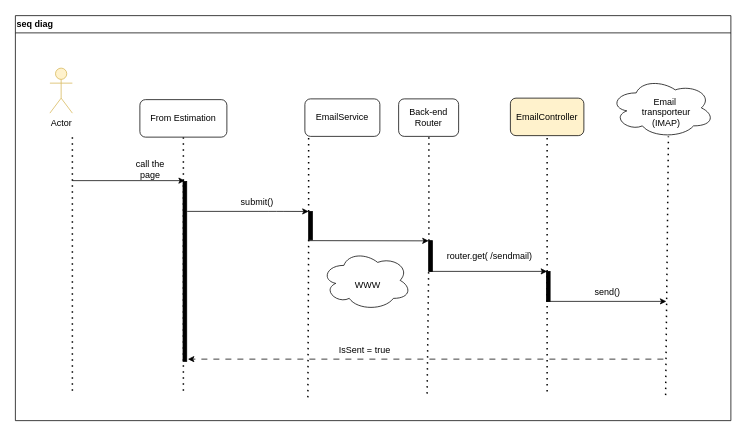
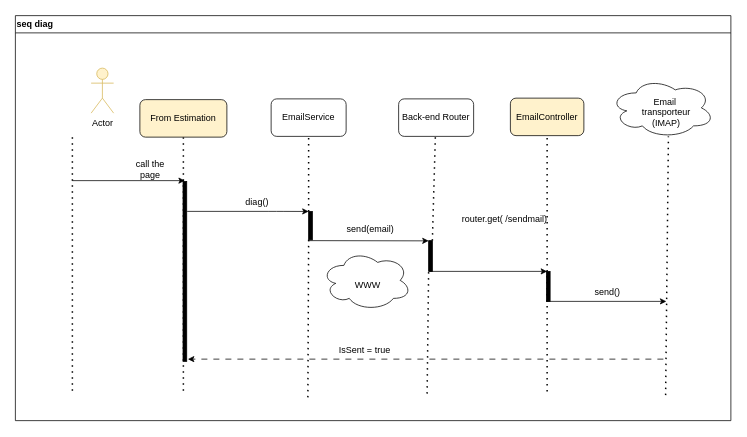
  <mxCell id="0" />
  <mxCell id="1" parent="0" />
- <mxCell id="2" value="Actor" style="shape=umlActor;verticalLabelPosition=bottom;verticalAlign=top;html=1;outlineConnect=0;fillColor=#fff2cc;strokeColor=#d6b656;" parent="1" vertex="1"><mxGeometry x="66" y="90" width="30" height="60" as="geometry" /></mxCell>
+ <mxCell id="2" value="Actor" style="shape=umlActor;verticalLabelPosition=bottom;verticalAlign=top;html=1;outlineConnect=0;fillColor=#fff2cc;strokeColor=#d6b656;" parent="1" vertex="1"><mxGeometry x="121" y="90" width="30" height="60" as="geometry" /></mxCell>
  <mxCell id="3" value="seq diag" style="swimlane;whiteSpace=wrap;html=1;align=left;" parent="1" vertex="1"><mxGeometry x="20" y="20" width="954" height="540" as="geometry" /></mxCell>
  <mxCell id="4" value="" style="endArrow=none;dashed=1;html=1;dashPattern=1 3;strokeWidth=2;entryX=0.5;entryY=1;entryDx=0;entryDy=0;" parent="3" target="9" edge="1"><mxGeometry width="50" height="50" relative="1" as="geometry"><mxPoint x="224" y="500" as="sourcePoint" /><mxPoint x="231" y="161" as="targetPoint" /></mxGeometry></mxCell>
  <mxCell id="5" value="" style="endArrow=none;dashed=1;html=1;dashPattern=1 3;strokeWidth=2;startArrow=none;" parent="3" edge="1" source="25"><mxGeometry width="50" height="50" relative="1" as="geometry"><mxPoint x="391" y="501" as="sourcePoint" /><mxPoint x="391" y="161" as="targetPoint" /></mxGeometry></mxCell>
  <mxCell id="6" value="" style="endArrow=none;dashed=1;html=1;dashPattern=1 3;strokeWidth=2;startArrow=none;" parent="3" target="7" edge="1" source="27"><mxGeometry width="50" height="50" relative="1" as="geometry"><mxPoint x="551" y="501" as="sourcePoint" /><mxPoint x="551" y="161" as="targetPoint" /></mxGeometry></mxCell>
- <mxCell id="7" value="Back-end Router" style="rounded=1;whiteSpace=wrap;html=1;" parent="3" vertex="1"><mxGeometry x="511" y="111" width="80" height="50" as="geometry" /></mxCell>
- <mxCell id="8" value="EmailService" style="rounded=1;whiteSpace=wrap;html=1;" parent="3" vertex="1"><mxGeometry x="386" y="111" width="100" height="50" as="geometry" /></mxCell>
- <mxCell id="9" value="From Estimation" style="rounded=1;whiteSpace=wrap;html=1;" parent="3" vertex="1"><mxGeometry x="166" y="112" width="116" height="50" as="geometry" /></mxCell>
+ <mxCell id="7" value="Back-end Router" style="rounded=1;whiteSpace=wrap;html=1;" parent="3" vertex="1"><mxGeometry x="511" y="111" width="100" height="50" as="geometry" /></mxCell>
+ <mxCell id="8" value="EmailService" style="rounded=1;whiteSpace=wrap;html=1;" parent="3" vertex="1"><mxGeometry x="341" y="111" width="100" height="50" as="geometry" /></mxCell>
+ <mxCell id="9" value="From Estimation" style="rounded=1;whiteSpace=wrap;html=1;fillColor=#fff2cc;" parent="3" vertex="1"><mxGeometry x="166" y="112" width="116" height="50" as="geometry" /></mxCell>
  <mxCell id="10" value="call the page" style="text;html=1;strokeColor=none;fillColor=none;align=center;verticalAlign=middle;whiteSpace=wrap;rounded=0;" parent="3" vertex="1"><mxGeometry x="150" y="190" width="60" height="30" as="geometry" /></mxCell>
- <mxCell id="11" value="submit()" style="text;html=1;align=center;verticalAlign=middle;resizable=0;points=[];autosize=1;strokeColor=none;fillColor=none;" parent="3" vertex="1"><mxGeometry x="291" y="236" width="61" height="26" as="geometry" /></mxCell>
+ <mxCell id="11" value="diag()" style="text;html=1;align=center;verticalAlign=middle;resizable=0;points=[];autosize=1;strokeColor=none;fillColor=none;" parent="3" vertex="1"><mxGeometry x="291" y="236" width="61" height="26" as="geometry" /></mxCell>
  <mxCell id="12" value="" style="endArrow=none;dashed=1;html=1;dashPattern=1 3;strokeWidth=2;" parent="3" target="13" edge="1"><mxGeometry width="50" height="50" relative="1" as="geometry"><mxPoint x="709" y="501" as="sourcePoint" /><mxPoint x="651" y="141" as="targetPoint" /></mxGeometry></mxCell>
  <mxCell id="13" value="EmailController" style="rounded=1;whiteSpace=wrap;html=1;fillColor=#fff2cc;" parent="3" vertex="1"><mxGeometry x="660" y="110" width="98" height="50" as="geometry" /></mxCell>
  <mxCell id="14" value="" style="endArrow=none;dashed=1;html=1;dashPattern=1 3;strokeWidth=2;startArrow=none;" parent="3" edge="1"><mxGeometry width="50" height="50" relative="1" as="geometry"><mxPoint x="867" y="506" as="sourcePoint" /><mxPoint x="870.73" y="161" as="targetPoint" /></mxGeometry></mxCell>
+ <mxCell id="15" value="send(email)" style="text;html=1;align=center;verticalAlign=middle;resizable=0;points=[];autosize=1;strokeColor=none;fillColor=none;" parent="3" vertex="1"><mxGeometry x="432" y="272" width="81" height="26" as="geometry" /></mxCell>
  <mxCell id="16" value="" style="endArrow=classic;html=1;" parent="3" edge="1"><mxGeometry width="50" height="50" relative="1" as="geometry"><mxPoint x="552" y="341" as="sourcePoint" /><mxPoint x="709" y="341" as="targetPoint" /></mxGeometry></mxCell>
  <mxCell id="17" value="" style="ellipse;shape=cloud;whiteSpace=wrap;html=1;" parent="3" vertex="1"><mxGeometry x="408" y="313" width="120" height="80" as="geometry" /></mxCell>
  <mxCell id="18" value="WWW" style="text;html=1;strokeColor=none;fillColor=none;align=center;verticalAlign=middle;whiteSpace=wrap;rounded=0;" parent="3" vertex="1"><mxGeometry x="440" y="344" width="60" height="30" as="geometry" /></mxCell>
  <mxCell id="19" value="" style="endArrow=classic;html=1;" parent="3" edge="1"><mxGeometry width="50" height="50" relative="1" as="geometry"><mxPoint x="708" y="381" as="sourcePoint" /><mxPoint x="868" y="381" as="targetPoint" /></mxGeometry></mxCell>
  <mxCell id="20" value="" style="html=1;points=[];perimeter=orthogonalPerimeter;fillColor=strokeColor;" parent="3" vertex="1"><mxGeometry x="223.5" y="221" width="5" height="240" as="geometry" /></mxCell>
- <mxCell id="21" value="router.get( /sendmail)" style="text;html=1;strokeColor=none;fillColor=none;align=center;verticalAlign=middle;whiteSpace=wrap;rounded=0;" parent="3" vertex="1"><mxGeometry x="565" y="306" width="135" height="30" as="geometry" /></mxCell>
+ <mxCell id="21" value="router.get( /sendmail)" style="text;html=1;strokeColor=none;fillColor=none;align=center;verticalAlign=middle;whiteSpace=wrap;rounded=0;" parent="3" vertex="1"><mxGeometry x="585" y="256" width="135" height="30" as="geometry" /></mxCell>
  <mxCell id="22" value="IsSent = true" style="text;html=1;strokeColor=none;fillColor=none;align=center;verticalAlign=middle;whiteSpace=wrap;rounded=0;" parent="3" vertex="1"><mxGeometry x="421" y="431" width="90" height="30" as="geometry" /></mxCell>
  <mxCell id="23" value="" style="endArrow=classic;html=1;entryX=0.014;entryY=0.008;entryDx=0;entryDy=0;entryPerimeter=0;" edge="1" parent="3" target="27"><mxGeometry width="50" height="50" relative="1" as="geometry"><mxPoint x="391" y="300" as="sourcePoint" /><mxPoint x="550" y="300" as="targetPoint" /></mxGeometry></mxCell>
  <mxCell id="24" value="" style="endArrow=none;dashed=1;html=1;dashPattern=1 3;strokeWidth=2;" edge="1" parent="3" target="25"><mxGeometry width="50" height="50" relative="1" as="geometry"><mxPoint x="390" y="509" as="sourcePoint" /><mxPoint x="451" y="181" as="targetPoint" /></mxGeometry></mxCell>
  <mxCell id="25" value="" style="html=1;points=[];perimeter=orthogonalPerimeter;fillColor=strokeColor;" parent="3" vertex="1"><mxGeometry x="391" y="261" width="5" height="38" as="geometry" /></mxCell>
  <mxCell id="26" value="" style="endArrow=none;dashed=1;html=1;dashPattern=1 3;strokeWidth=2;" edge="1" parent="3" target="27"><mxGeometry width="50" height="50" relative="1" as="geometry"><mxPoint x="549" y="504" as="sourcePoint" /><mxPoint x="611" y="181" as="targetPoint" /></mxGeometry></mxCell>
  <mxCell id="27" value="" style="html=1;points=[];perimeter=orthogonalPerimeter;fillColor=strokeColor;" parent="3" vertex="1"><mxGeometry x="551" y="300" width="5" height="41" as="geometry" /></mxCell>
  <mxCell id="28" value="" style="endArrow=classic;html=1;dashed=1;dashPattern=8 8;" parent="3" edge="1"><mxGeometry width="50" height="50" relative="1" as="geometry"><mxPoint x="864" y="458" as="sourcePoint" /><mxPoint x="230" y="458" as="targetPoint" /></mxGeometry></mxCell>
  <mxCell id="29" value="" style="endArrow=classic;html=1;entryX=0.001;entryY=0.003;entryDx=0;entryDy=0;entryPerimeter=0;" parent="3" edge="1" target="25"><mxGeometry width="50" height="50" relative="1" as="geometry"><mxPoint x="229" y="261" as="sourcePoint" /><mxPoint x="388" y="260" as="targetPoint" /><Array as="points"><mxPoint x="348" y="261" /></Array></mxGeometry></mxCell>
  <mxCell id="30" value="send()" style="text;html=1;align=center;verticalAlign=middle;resizable=0;points=[];autosize=1;strokeColor=none;fillColor=none;" vertex="1" parent="3"><mxGeometry x="763" y="356" width="52" height="26" as="geometry" /></mxCell>
  <mxCell id="31" value="" style="ellipse;shape=cloud;whiteSpace=wrap;html=1;" vertex="1" parent="3"><mxGeometry x="793" y="83" width="139" height="80" as="geometry" /></mxCell>
  <mxCell id="32" value="Email&amp;nbsp; transporteur (IMAP)" style="text;html=1;strokeColor=none;fillColor=none;align=center;verticalAlign=middle;whiteSpace=wrap;rounded=0;" vertex="1" parent="3"><mxGeometry x="838" y="114" width="60" height="30" as="geometry" /></mxCell>
  <mxCell id="33" value="" style="html=1;points=[];perimeter=orthogonalPerimeter;fillColor=strokeColor;" vertex="1" parent="3"><mxGeometry x="708" y="341" width="5" height="40" as="geometry" /></mxCell>
  <mxCell id="34" value="" style="endArrow=none;dashed=1;html=1;dashPattern=1 3;strokeWidth=2;" parent="1" edge="1"><mxGeometry width="50" height="50" relative="1" as="geometry"><mxPoint x="96" y="520" as="sourcePoint" /><mxPoint x="96" y="180" as="targetPoint" /></mxGeometry></mxCell>
  <mxCell id="35" value="" style="endArrow=classic;html=1;" parent="1" edge="1"><mxGeometry width="50" height="50" relative="1" as="geometry"><mxPoint x="96" y="240" as="sourcePoint" /><mxPoint x="246" y="240" as="targetPoint" /></mxGeometry></mxCell>
